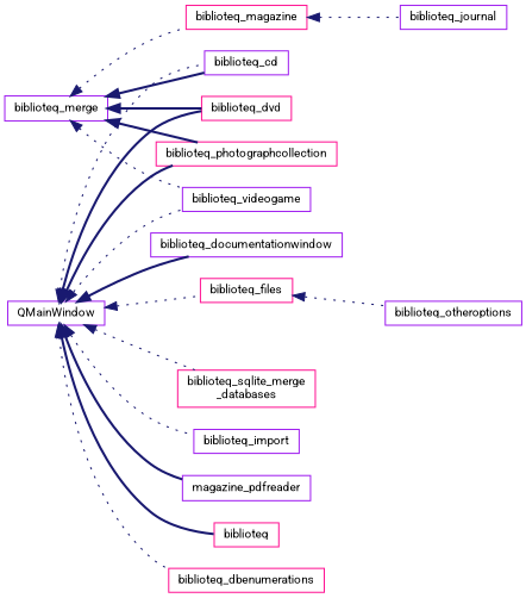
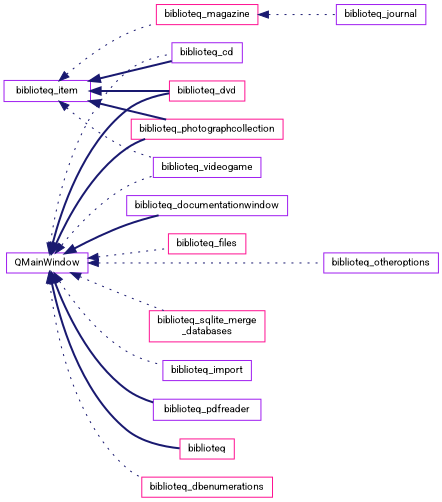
  digraph {
    fontname=Roboto
    rankdir=LR
    node [color=purple fillcolor=white fontname=Roboto fontsize=10 shape=record style=filled]
    edge [color=midnightblue dir=back fontname=Roboto fontsize=10 labelfontname=Helvetica labelfontsize=10 style=dotted]
-   n1 [height=0.2 label=biblioteq_merge width=0.4]
+   n1 [height=0.2 label=biblioteq_item width=0.4]
    n2 [height=0.2 label=biblioteq_cd width=0.4]
    n3 [color=deeppink height=0.2 label=biblioteq_dvd width=0.4]
    n4 [color=deeppink height=0.2 label=biblioteq_magazine width=0.4]
    n5 [color=deeppink height=0.2 label=biblioteq_photographcollection width=0.4]
    n6 [height=0.2 label=biblioteq_videogame width=0.4]
    n7 [height=0.2 label=biblioteq_journal width=0.4]
    n8 [height=0.2 label=QMainWindow width=0.4]
    n9 [color=deeppink height=0.2 label=biblioteq width=0.4]
    n10 [color=deeppink height=0.2 label=biblioteq_dbenumerations width=0.4]
    n11 [height=0.2 label=biblioteq_documentationwindow width=0.4]
    n12 [color=deeppink height=0.2 label=biblioteq_files width=0.4]
    n13 [height=0.2 label=biblioteq_import width=0.4]
    n14 [height=0.2 label=biblioteq_otheroptions width=0.4]
-   n15 [height=0.2 label=magazine_pdfreader width=0.4]
+   n15 [height=0.2 label=biblioteq_pdfreader width=0.4]
    n16 [color=deeppink height=0.2 label="biblioteq_sqlite_merge\l_databases" width=0.4]
    n1 -> n2 [style=bold]
    n1 -> n3 [style=bold]
    n1 -> n4
    n1 -> n5 [style=bold]
    n1 -> n6
    n4 -> n7
    n8 -> n2
    n8 -> n3 [style=bold]
    n8 -> n5 [style=bold]
    n8 -> n6
    n8 -> n9 [style=bold]
    n8 -> n10
    n8 -> n11 [style=bold]
    n8 -> n12
    n8 -> n13
-   n12 -> n14
+   n8 -> n14
    n8 -> n15 [style=bold]
    n8 -> n16
  }
